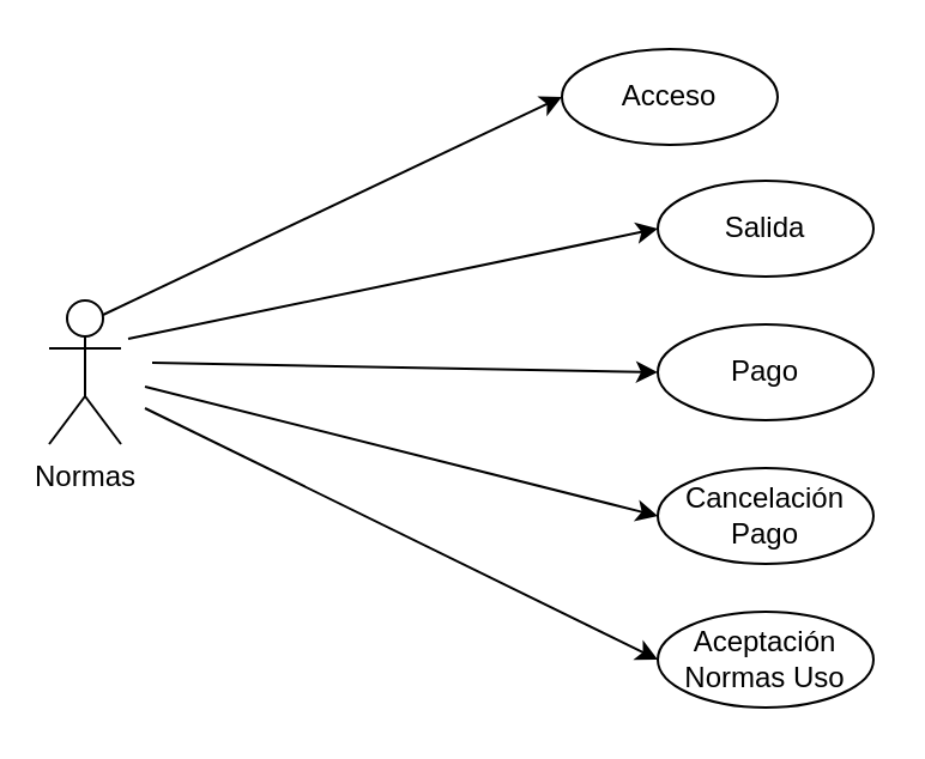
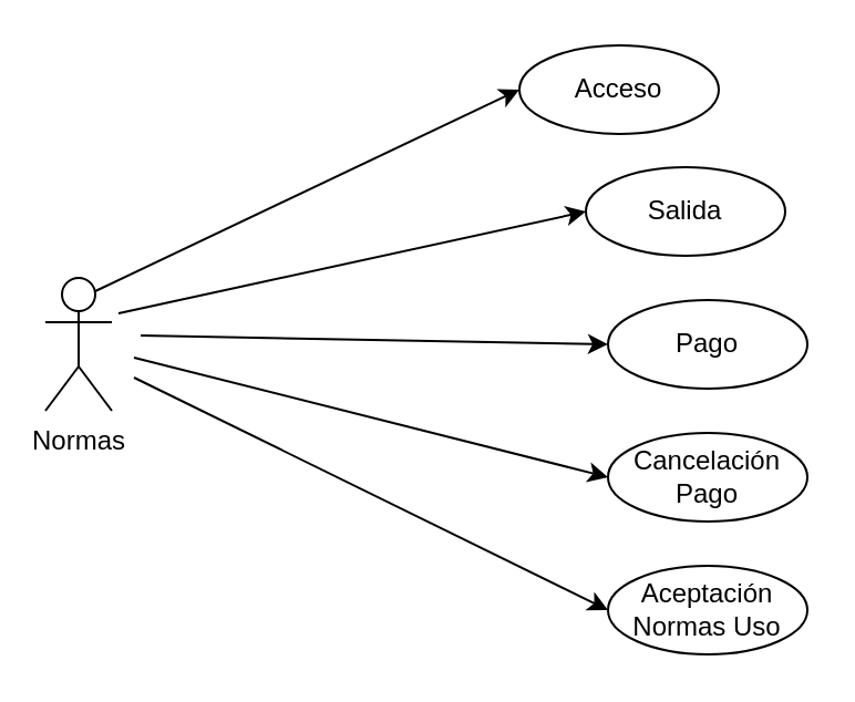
  <mxCell id="0" />
  <mxCell id="1" parent="0" />
  <mxCell id="2" value="Normas" style="shape=umlActor;verticalLabelPosition=bottom;verticalAlign=top;html=1;outlineConnect=0;" vertex="1" parent="1"><mxGeometry x="20" y="125" width="30" height="60" as="geometry" /></mxCell>
  <mxCell id="3" value="Acceso" style="ellipse;whiteSpace=wrap;html=1;" vertex="1" parent="1"><mxGeometry x="234" y="20" width="90" height="40" as="geometry" /></mxCell>
- <mxCell id="4" value="Salida" style="ellipse;whiteSpace=wrap;html=1;" vertex="1" parent="1"><mxGeometry x="274" y="75" width="90" height="40" as="geometry" /></mxCell>
+ <mxCell id="4" value="Salida" style="ellipse;whiteSpace=wrap;html=1;" vertex="1" parent="1"><mxGeometry x="264" y="75" width="90" height="40" as="geometry" /></mxCell>
  <mxCell id="5" value="Pago" style="ellipse;whiteSpace=wrap;html=1;" vertex="1" parent="1"><mxGeometry x="274" y="135" width="90" height="40" as="geometry" /></mxCell>
  <mxCell id="6" value="Cancelación Pago" style="ellipse;whiteSpace=wrap;html=1;" vertex="1" parent="1"><mxGeometry x="274" y="195" width="90" height="40" as="geometry" /></mxCell>
  <mxCell id="7" value="Aceptación Normas Uso" style="ellipse;whiteSpace=wrap;html=1;" vertex="1" parent="1"><mxGeometry x="274" y="255" width="90" height="40" as="geometry" /></mxCell>
  <mxCell id="8" value="" style="endArrow=classic;html=1;rounded=0;exitX=0.75;exitY=0.1;exitDx=0;exitDy=0;exitPerimeter=0;entryX=0;entryY=0.5;entryDx=0;entryDy=0;" edge="1" parent="1" source="2" target="3"><mxGeometry width="50" height="50" relative="1" as="geometry"><mxPoint x="250" y="250" as="sourcePoint" /><mxPoint x="300" y="200" as="targetPoint" /></mxGeometry></mxCell>
  <mxCell id="9" value="" style="endArrow=classic;html=1;rounded=0;exitX=0.75;exitY=0.1;exitDx=0;exitDy=0;exitPerimeter=0;entryX=0;entryY=0.5;entryDx=0;entryDy=0;" edge="1" parent="1" target="4"><mxGeometry width="50" height="50" relative="1" as="geometry"><mxPoint x="53" y="141" as="sourcePoint" /><mxPoint x="284" y="50" as="targetPoint" /></mxGeometry></mxCell>
  <mxCell id="10" value="" style="endArrow=classic;html=1;rounded=0;exitX=0.75;exitY=0.1;exitDx=0;exitDy=0;exitPerimeter=0;entryX=0;entryY=0.5;entryDx=0;entryDy=0;" edge="1" parent="1" target="5"><mxGeometry width="50" height="50" relative="1" as="geometry"><mxPoint x="63" y="151" as="sourcePoint" /><mxPoint x="284" y="105" as="targetPoint" /></mxGeometry></mxCell>
  <mxCell id="11" value="" style="endArrow=classic;html=1;rounded=0;entryX=0;entryY=0.5;entryDx=0;entryDy=0;" edge="1" parent="1" target="6"><mxGeometry width="50" height="50" relative="1" as="geometry"><mxPoint x="60" y="161" as="sourcePoint" /><mxPoint x="284" y="165" as="targetPoint" /></mxGeometry></mxCell>
  <mxCell id="12" value="" style="endArrow=classic;html=1;rounded=0;entryX=0;entryY=0.5;entryDx=0;entryDy=0;" edge="1" parent="1" target="7"><mxGeometry width="50" height="50" relative="1" as="geometry"><mxPoint x="60" y="170" as="sourcePoint" /><mxPoint x="284" y="225" as="targetPoint" /></mxGeometry></mxCell>
